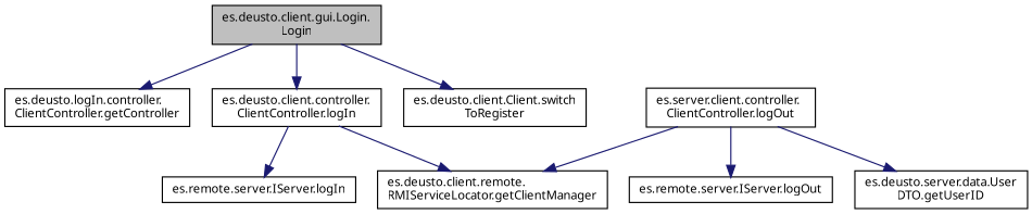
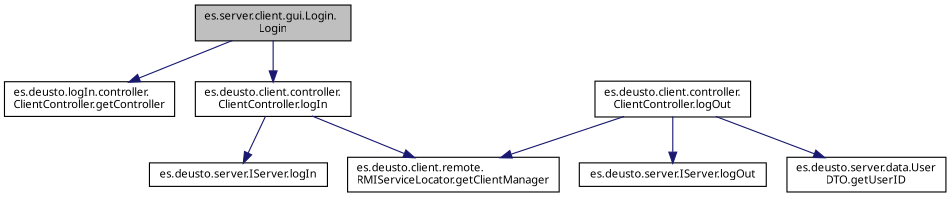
  digraph {
    fontname="Noto Sans"
    rankdir=TB
    node [color=black fillcolor=white fontname="Noto Sans" fontsize=10 shape=record style=filled]
    edge [color=midnightblue fontname="Noto Sans" fontsize=10 labelfontname=Helvetica labelfontsize=10 style=solid]
-   n1 [fillcolor=grey75 fontcolor=black height=0.2 label="es.deusto.client.gui.Login.\lLogin" width=0.4]
+   n1 [fillcolor=grey75 fontcolor=black height=0.2 label="es.server.client.gui.Login.\lLogin" width=0.4]
    n2 [height=0.2 label="es.deusto.logIn.controller.\lClientController.getController" width=0.4]
    n3 [height=0.2 label="es.deusto.client.controller.\lClientController.logIn" width=0.4]
-   n4 [height=0.2 label="es.deusto.client.Client.switch\lToRegister" width=0.4]
    n5 [height=0.2 label="es.deusto.client.remote.\lRMIServiceLocator.getClientManager" width=0.4]
-   n6 [height=0.2 label="es.remote.server.IServer.logIn" width=0.4]
-   n7 [height=0.2 label="es.server.client.controller.\lClientController.logOut" width=0.4]
-   n8 [height=0.2 label="es.remote.server.IServer.logOut" width=0.4]
+   n6 [height=0.2 label="es.deusto.server.IServer.logIn" width=0.4]
+   n7 [height=0.2 label="es.deusto.client.controller.\lClientController.logOut" width=0.4]
+   n8 [height=0.2 label="es.deusto.server.IServer.logOut" width=0.4]
    n9 [height=0.2 label="es.deusto.server.data.User\lDTO.getUserID" width=0.4]
    n1 -> n2
    n1 -> n3
-   n1 -> n4
    n3 -> n5
    n3 -> n6
    n7 -> n5
    n7 -> n8
    n7 -> n9
  }
